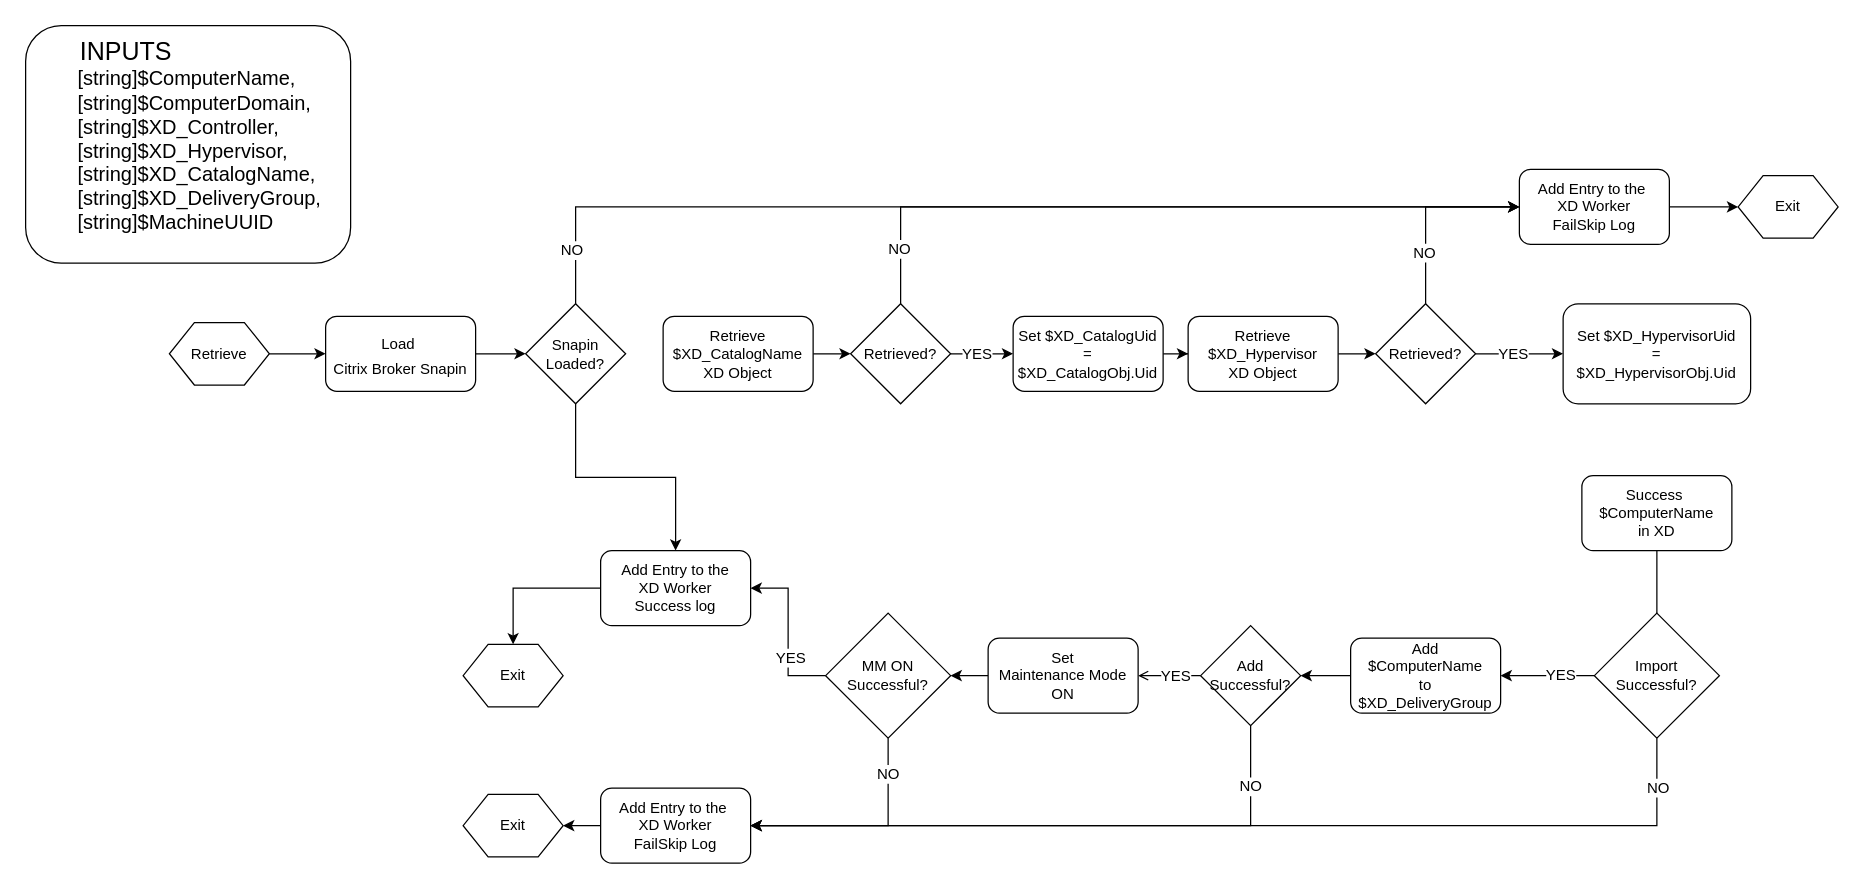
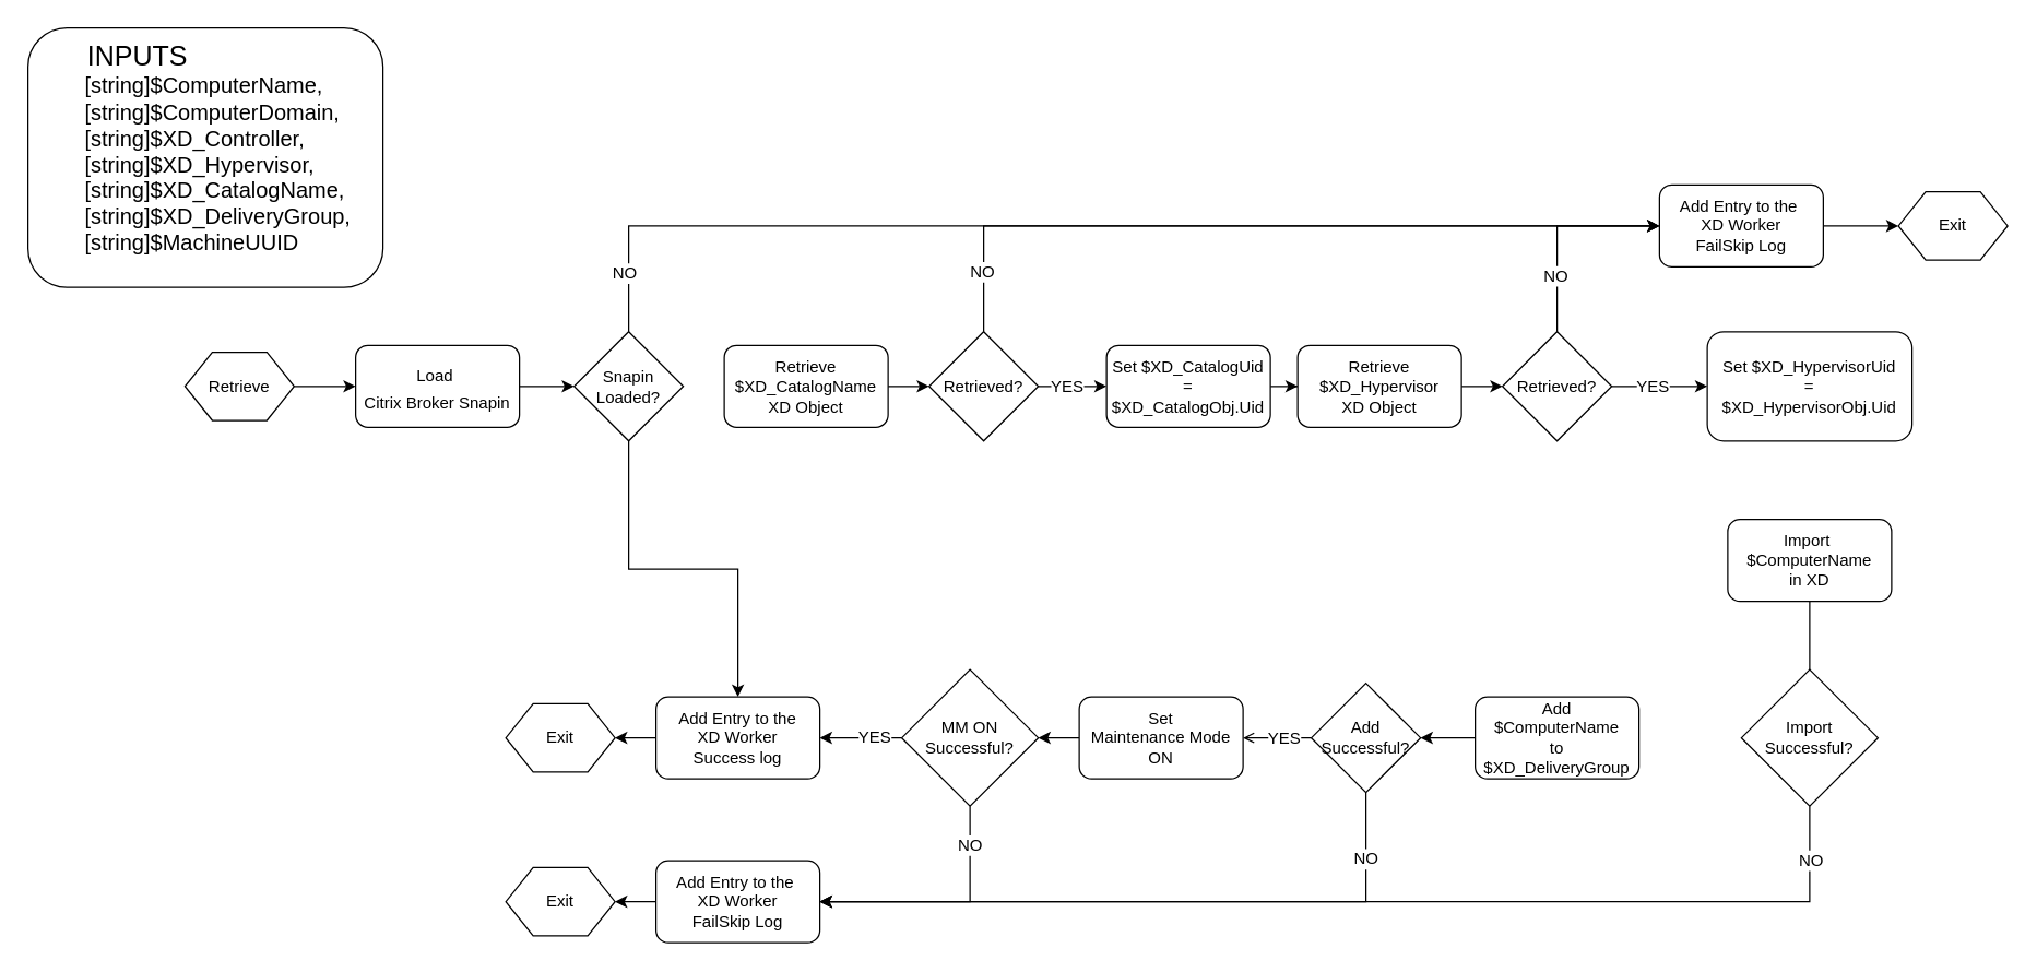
  <mxCell id="0" />
  <mxCell id="1" parent="0" />
  <mxCell id="2" value="" style="group" parent="1" vertex="1" connectable="0"><mxGeometry x="110" y="40" width="240" height="160" as="geometry" /></mxCell>
  <mxCell id="3" value="&lt;div style=&quot;font-size: 16px;&quot;&gt;&lt;div style=&quot;&quot;&gt;&lt;br&gt;&lt;/div&gt;&lt;/div&gt;" style="text;html=1;align=left;verticalAlign=middle;resizable=0;points=[];autosize=1;strokeColor=none;fillColor=none;" parent="2" vertex="1"><mxGeometry x="20" y="60" width="20" height="30" as="geometry" /></mxCell>
  <mxCell id="4" style="edgeStyle=orthogonalEdgeStyle;rounded=0;orthogonalLoop=1;jettySize=auto;html=1;strokeColor=#000000;fontColor=#000000;startArrow=none;startFill=0;" parent="1" edge="1"><mxGeometry relative="1" as="geometry"><mxPoint x="215" y="282.5" as="sourcePoint" /><mxPoint x="260" y="282.5" as="targetPoint" /></mxGeometry></mxCell>
  <mxCell id="5" value="Retrieve" style="shape=hexagon;perimeter=hexagonPerimeter2;whiteSpace=wrap;html=1;fixedSize=1;" parent="1" vertex="1"><mxGeometry x="135" y="257.5" width="80" height="50" as="geometry" /></mxCell>
  <mxCell id="6" value="" style="rounded=1;whiteSpace=wrap;html=1;fontSize=16;fillColor=none;" parent="1" vertex="1"><mxGeometry x="20" y="20" width="260" height="190" as="geometry" /></mxCell>
  <mxCell id="7" value="&lt;font style=&quot;font-size: 20px;&quot;&gt;INPUTS&lt;/font&gt;" style="text;html=1;align=center;verticalAlign=middle;resizable=0;points=[];autosize=1;strokeColor=none;fillColor=none;" parent="1" vertex="1"><mxGeometry x="50" y="20" width="100" height="40" as="geometry" /></mxCell>
  <mxCell id="8" value="&lt;div style=&quot;font-size: 16px;&quot;&gt;&lt;font style=&quot;font-size: 16px;&quot;&gt;[string]$ComputerName,&lt;/font&gt;&lt;/div&gt;&lt;div style=&quot;font-size: 16px;&quot;&gt;&lt;font style=&quot;font-size: 16px;&quot;&gt;[string]$ComputerDomain,&lt;/font&gt;&lt;/div&gt;&lt;div style=&quot;font-size: 16px;&quot;&gt;&lt;font style=&quot;font-size: 16px;&quot;&gt;[string]$XD_Controller,&lt;/font&gt;&lt;/div&gt;&lt;div style=&quot;font-size: 16px;&quot;&gt;&lt;font style=&quot;font-size: 16px;&quot;&gt;[string]$XD_Hypervisor,&lt;/font&gt;&lt;/div&gt;&lt;div style=&quot;font-size: 16px;&quot;&gt;&lt;font style=&quot;font-size: 16px;&quot;&gt;[string]$XD_CatalogName,&lt;/font&gt;&lt;/div&gt;&lt;div style=&quot;font-size: 16px;&quot;&gt;&lt;font style=&quot;font-size: 16px;&quot;&gt;[string]$XD_DeliveryGroup,&lt;/font&gt;&lt;/div&gt;&lt;div style=&quot;font-size: 16px;&quot;&gt;&lt;font style=&quot;font-size: 16px;&quot;&gt;[string]$MachineUUID&lt;/font&gt;&lt;/div&gt;" style="text;html=1;align=left;verticalAlign=middle;resizable=0;points=[];autosize=1;strokeColor=none;fillColor=none;fontSize=12;fontColor=#000000;" vertex="1" parent="1"><mxGeometry x="60" y="45" width="220" height="150" as="geometry" /></mxCell>
  <mxCell id="9" style="edgeStyle=orthogonalEdgeStyle;rounded=0;orthogonalLoop=1;jettySize=auto;html=1;strokeColor=#000000;fontSize=12;fontColor=#000000;startArrow=none;startFill=0;" edge="1" parent="1" source="10" target="14"><mxGeometry relative="1" as="geometry" /></mxCell>
  <mxCell id="10" value="&lt;font style=&quot;font-size: 12px;&quot;&gt;Load&amp;nbsp;&lt;br&gt;Citrix Broker Snapin&lt;/font&gt;" style="rounded=1;whiteSpace=wrap;html=1;strokeColor=#000000;strokeWidth=1;fontSize=16;fontColor=#000000;fillColor=default;" vertex="1" parent="1"><mxGeometry x="260" y="252.5" width="120" height="60" as="geometry" /></mxCell>
  <mxCell id="11" style="edgeStyle=orthogonalEdgeStyle;rounded=0;orthogonalLoop=1;jettySize=auto;html=1;entryX=0;entryY=0.5;entryDx=0;entryDy=0;strokeColor=#000000;fontSize=12;fontColor=#000000;startArrow=none;startFill=0;" edge="1" parent="1" source="14" target="35"><mxGeometry relative="1" as="geometry"><Array as="points"><mxPoint x="460" y="165" /></Array></mxGeometry></mxCell>
  <mxCell id="12" value="NO" style="edgeLabel;html=1;align=center;verticalAlign=middle;resizable=0;points=[];fontSize=12;fontColor=#000000;" vertex="1" connectable="0" parent="11"><mxGeometry x="-0.896" y="4" relative="1" as="geometry"><mxPoint as="offset" /></mxGeometry></mxCell>
  <mxCell id="13" style="edgeStyle=orthogonalEdgeStyle;rounded=0;orthogonalLoop=1;jettySize=auto;html=1;strokeColor=#000000;fontSize=12;fontColor=#000000;startArrow=none;startFill=0;" edge="1" parent="1" source="14" target="57"><mxGeometry relative="1" as="geometry" /></mxCell>
  <mxCell id="14" value="Snapin&lt;br&gt;Loaded?" style="rhombus;whiteSpace=wrap;html=1;strokeColor=#000000;strokeWidth=1;fontSize=12;fontColor=#000000;fillColor=default;" vertex="1" parent="1"><mxGeometry x="420" y="242.5" width="80" height="80" as="geometry" /></mxCell>
  <mxCell id="15" style="edgeStyle=orthogonalEdgeStyle;rounded=0;orthogonalLoop=1;jettySize=auto;html=1;strokeColor=#000000;fontSize=12;fontColor=#000000;startArrow=none;startFill=0;" edge="1" parent="1" source="16" target="21"><mxGeometry relative="1" as="geometry" /></mxCell>
  <mxCell id="16" value="Retrieve&lt;br&gt;$XD_CatalogName&lt;br&gt;XD Object" style="rounded=1;whiteSpace=wrap;html=1;strokeColor=#000000;strokeWidth=1;fontSize=12;fontColor=#000000;fillColor=default;" vertex="1" parent="1"><mxGeometry x="530" y="252.5" width="120" height="60" as="geometry" /></mxCell>
  <mxCell id="17" style="edgeStyle=orthogonalEdgeStyle;rounded=0;orthogonalLoop=1;jettySize=auto;html=1;entryX=0;entryY=0.5;entryDx=0;entryDy=0;strokeColor=#000000;fontSize=12;fontColor=#000000;startArrow=none;startFill=0;" edge="1" parent="1" source="21" target="35"><mxGeometry relative="1" as="geometry"><Array as="points"><mxPoint x="720" y="165" /></Array></mxGeometry></mxCell>
  <mxCell id="18" value="NO" style="edgeLabel;html=1;align=center;verticalAlign=middle;resizable=0;points=[];fontSize=12;fontColor=#000000;" vertex="1" connectable="0" parent="17"><mxGeometry x="-0.848" y="2" relative="1" as="geometry"><mxPoint as="offset" /></mxGeometry></mxCell>
  <mxCell id="19" style="edgeStyle=orthogonalEdgeStyle;rounded=0;orthogonalLoop=1;jettySize=auto;html=1;strokeColor=#000000;fontSize=12;fontColor=#000000;startArrow=none;startFill=0;" edge="1" parent="1" source="21" target="23"><mxGeometry relative="1" as="geometry" /></mxCell>
  <mxCell id="20" value="YES" style="edgeLabel;html=1;align=center;verticalAlign=middle;resizable=0;points=[];fontSize=12;fontColor=#000000;" vertex="1" connectable="0" parent="19"><mxGeometry x="0.307" relative="1" as="geometry"><mxPoint x="-13" as="offset" /></mxGeometry></mxCell>
  <mxCell id="21" value="Retrieved?" style="rhombus;whiteSpace=wrap;html=1;strokeColor=#000000;strokeWidth=1;fontSize=12;fontColor=#000000;fillColor=default;" vertex="1" parent="1"><mxGeometry x="680" y="242.5" width="80" height="80" as="geometry" /></mxCell>
  <mxCell id="22" style="edgeStyle=orthogonalEdgeStyle;rounded=0;orthogonalLoop=1;jettySize=auto;html=1;strokeColor=#000000;fontSize=12;fontColor=#000000;startArrow=none;startFill=0;" edge="1" parent="1" source="23" target="25"><mxGeometry relative="1" as="geometry" /></mxCell>
  <mxCell id="23" value="Set $XD_CatalogUid&lt;br&gt;=&lt;br&gt;$XD_CatalogObj.Uid" style="rounded=1;whiteSpace=wrap;html=1;strokeColor=#000000;strokeWidth=1;fontSize=12;fontColor=#000000;fillColor=default;" vertex="1" parent="1"><mxGeometry x="810" y="252.5" width="120" height="60" as="geometry" /></mxCell>
  <mxCell id="24" style="edgeStyle=orthogonalEdgeStyle;rounded=0;orthogonalLoop=1;jettySize=auto;html=1;strokeColor=#000000;fontSize=12;fontColor=#000000;startArrow=none;startFill=0;" edge="1" parent="1" source="25" target="30"><mxGeometry relative="1" as="geometry" /></mxCell>
  <mxCell id="25" value="Retrieve&lt;br&gt;$XD_Hypervisor&lt;br&gt;XD Object" style="rounded=1;whiteSpace=wrap;html=1;strokeColor=#000000;strokeWidth=1;fontSize=12;fontColor=#000000;fillColor=default;" vertex="1" parent="1"><mxGeometry x="950" y="252.5" width="120" height="60" as="geometry" /></mxCell>
  <mxCell id="26" style="edgeStyle=orthogonalEdgeStyle;rounded=0;orthogonalLoop=1;jettySize=auto;html=1;entryX=0;entryY=0.5;entryDx=0;entryDy=0;strokeColor=#000000;fontSize=12;fontColor=#000000;startArrow=none;startFill=0;" edge="1" parent="1" source="30" target="35"><mxGeometry relative="1" as="geometry"><Array as="points"><mxPoint x="1140" y="165" /></Array></mxGeometry></mxCell>
  <mxCell id="27" value="NO" style="edgeLabel;html=1;align=center;verticalAlign=middle;resizable=0;points=[];fontSize=12;fontColor=#000000;" vertex="1" connectable="0" parent="26"><mxGeometry x="-0.463" y="2" relative="1" as="geometry"><mxPoint as="offset" /></mxGeometry></mxCell>
  <mxCell id="28" style="edgeStyle=orthogonalEdgeStyle;rounded=0;orthogonalLoop=1;jettySize=auto;html=1;strokeColor=#000000;fontSize=12;fontColor=#000000;startArrow=none;startFill=0;" edge="1" parent="1" source="30" target="31"><mxGeometry relative="1" as="geometry" /></mxCell>
  <mxCell id="29" value="YES" style="edgeLabel;html=1;align=center;verticalAlign=middle;resizable=0;points=[];fontSize=12;fontColor=#000000;" vertex="1" connectable="0" parent="28"><mxGeometry x="-0.17" relative="1" as="geometry"><mxPoint as="offset" /></mxGeometry></mxCell>
  <mxCell id="30" value="Retrieved?" style="rhombus;whiteSpace=wrap;html=1;strokeColor=#000000;strokeWidth=1;fontSize=12;fontColor=#000000;fillColor=default;" vertex="1" parent="1"><mxGeometry x="1100" y="242.5" width="80" height="80" as="geometry" /></mxCell>
  <mxCell id="31" value="Set $XD_HypervisorUid&lt;br&gt;=&lt;br&gt;$XD_HypervisorObj.Uid" style="rounded=1;whiteSpace=wrap;html=1;strokeColor=#000000;strokeWidth=1;fontSize=12;fontColor=#000000;fillColor=default;" vertex="1" parent="1"><mxGeometry x="1250" y="242.5" width="150" height="80" as="geometry" /></mxCell>
  <mxCell id="32" style="edgeStyle=orthogonalEdgeStyle;rounded=0;orthogonalLoop=1;jettySize=auto;html=1;strokeColor=#000000;fontSize=12;fontColor=#000000;startArrow=none;startFill=0;endArrow=none;" edge="1" parent="1" source="33" target="41"><mxGeometry relative="1" as="geometry" /></mxCell>
- <mxCell id="33" value="Success&amp;nbsp;&lt;br&gt;$ComputerName&lt;br&gt;in XD" style="rounded=1;whiteSpace=wrap;html=1;strokeColor=#000000;strokeWidth=1;fontSize=12;fontColor=#000000;fillColor=default;" vertex="1" parent="1"><mxGeometry x="1265" y="380" width="120" height="60" as="geometry" /></mxCell>
+ <mxCell id="33" value="Import&amp;nbsp;&lt;br&gt;$ComputerName&lt;br&gt;in XD" style="rounded=1;whiteSpace=wrap;html=1;strokeColor=#000000;strokeWidth=1;fontSize=12;fontColor=#000000;fillColor=default;" vertex="1" parent="1"><mxGeometry x="1265" y="380" width="120" height="60" as="geometry" /></mxCell>
  <mxCell id="34" style="edgeStyle=orthogonalEdgeStyle;rounded=0;orthogonalLoop=1;jettySize=auto;html=1;strokeColor=#000000;fontSize=12;fontColor=#000000;startArrow=none;startFill=0;" edge="1" parent="1" source="35" target="36"><mxGeometry relative="1" as="geometry" /></mxCell>
  <mxCell id="35" value="Add Entry to the&amp;nbsp;&lt;br&gt;XD Worker&lt;br&gt;FailSkip Log" style="rounded=1;whiteSpace=wrap;html=1;strokeColor=#000000;strokeWidth=1;fontSize=12;fontColor=#000000;fillColor=default;" vertex="1" parent="1"><mxGeometry x="1215" y="135" width="120" height="60" as="geometry" /></mxCell>
  <mxCell id="36" value="Exit" style="shape=hexagon;perimeter=hexagonPerimeter2;whiteSpace=wrap;html=1;fixedSize=1;" vertex="1" parent="1"><mxGeometry x="1390" y="140" width="80" height="50" as="geometry" /></mxCell>
- <mxCell id="37" style="edgeStyle=orthogonalEdgeStyle;rounded=0;orthogonalLoop=1;jettySize=auto;html=1;strokeColor=#000000;fontSize=12;fontColor=#000000;startArrow=none;startFill=0;" edge="1" parent="1" source="41" target="43"><mxGeometry relative="1" as="geometry" /></mxCell>
- <mxCell id="38" value="YES" style="edgeLabel;html=1;align=center;verticalAlign=middle;resizable=0;points=[];fontSize=12;fontColor=#000000;" vertex="1" connectable="0" parent="37"><mxGeometry x="-0.247" y="-1" relative="1" as="geometry"><mxPoint as="offset" /></mxGeometry></mxCell>
  <mxCell id="39" style="edgeStyle=orthogonalEdgeStyle;rounded=0;orthogonalLoop=1;jettySize=auto;html=1;entryX=1;entryY=0.5;entryDx=0;entryDy=0;strokeColor=#000000;fontSize=12;fontColor=#000000;startArrow=none;startFill=0;" edge="1" parent="1" source="41" target="60"><mxGeometry relative="1" as="geometry"><Array as="points"><mxPoint x="1325" y="660" /></Array></mxGeometry></mxCell>
  <mxCell id="40" value="NO" style="edgeLabel;html=1;align=center;verticalAlign=middle;resizable=0;points=[];fontSize=12;fontColor=#000000;" vertex="1" connectable="0" parent="39"><mxGeometry x="-0.902" relative="1" as="geometry"><mxPoint as="offset" /></mxGeometry></mxCell>
  <mxCell id="41" value="Import&lt;br&gt;Successful?" style="rhombus;whiteSpace=wrap;html=1;strokeColor=#000000;strokeWidth=1;fontSize=12;fontColor=#000000;fillColor=default;" vertex="1" parent="1"><mxGeometry x="1275" y="490" width="100" height="100" as="geometry" /></mxCell>
  <mxCell id="42" style="edgeStyle=orthogonalEdgeStyle;rounded=0;orthogonalLoop=1;jettySize=auto;html=1;strokeColor=#000000;fontSize=12;fontColor=#000000;startArrow=none;startFill=0;" edge="1" parent="1" source="43" target="48"><mxGeometry relative="1" as="geometry" /></mxCell>
  <mxCell id="43" value="Add&lt;br&gt;$ComputerName&lt;br&gt;to&lt;br&gt;$XD_DeliveryGroup" style="rounded=1;whiteSpace=wrap;html=1;strokeColor=#000000;strokeWidth=1;fontSize=12;fontColor=#000000;fillColor=default;" vertex="1" parent="1"><mxGeometry x="1080" y="510" width="120" height="60" as="geometry" /></mxCell>
  <mxCell id="44" style="edgeStyle=orthogonalEdgeStyle;rounded=0;orthogonalLoop=1;jettySize=auto;html=1;strokeColor=#000000;fontSize=12;fontColor=#000000;startArrow=none;startFill=0;endArrow=open;" edge="1" parent="1" source="48" target="50"><mxGeometry relative="1" as="geometry" /></mxCell>
  <mxCell id="45" value="YES" style="edgeLabel;html=1;align=center;verticalAlign=middle;resizable=0;points=[];fontSize=12;fontColor=#000000;" vertex="1" connectable="0" parent="44"><mxGeometry x="-0.171" relative="1" as="geometry"><mxPoint as="offset" /></mxGeometry></mxCell>
  <mxCell id="46" style="edgeStyle=orthogonalEdgeStyle;rounded=0;orthogonalLoop=1;jettySize=auto;html=1;entryX=1;entryY=0.5;entryDx=0;entryDy=0;strokeColor=#000000;fontSize=12;fontColor=#000000;startArrow=none;startFill=0;" edge="1" parent="1" source="48" target="60"><mxGeometry relative="1" as="geometry"><Array as="points"><mxPoint x="1000" y="660" /></Array></mxGeometry></mxCell>
  <mxCell id="47" value="NO" style="edgeLabel;html=1;align=center;verticalAlign=middle;resizable=0;points=[];fontSize=12;fontColor=#000000;" vertex="1" connectable="0" parent="46"><mxGeometry x="-0.801" y="-1" relative="1" as="geometry"><mxPoint as="offset" /></mxGeometry></mxCell>
  <mxCell id="48" value="Add&lt;br&gt;Successful?" style="rhombus;whiteSpace=wrap;html=1;strokeColor=#000000;strokeWidth=1;fontSize=12;fontColor=#000000;fillColor=default;" vertex="1" parent="1"><mxGeometry x="960" y="500" width="80" height="80" as="geometry" /></mxCell>
  <mxCell id="49" style="edgeStyle=orthogonalEdgeStyle;rounded=0;orthogonalLoop=1;jettySize=auto;html=1;strokeColor=#000000;fontSize=12;fontColor=#000000;startArrow=none;startFill=0;" edge="1" parent="1" source="50" target="55"><mxGeometry relative="1" as="geometry" /></mxCell>
  <mxCell id="50" value="Set&lt;br&gt;Maintenance Mode&lt;br&gt;ON" style="rounded=1;whiteSpace=wrap;html=1;strokeColor=#000000;strokeWidth=1;fontSize=12;fontColor=#000000;fillColor=default;" vertex="1" parent="1"><mxGeometry x="790" y="510" width="120" height="60" as="geometry" /></mxCell>
  <mxCell id="51" style="edgeStyle=orthogonalEdgeStyle;rounded=0;orthogonalLoop=1;jettySize=auto;html=1;strokeColor=#000000;fontSize=12;fontColor=#000000;startArrow=none;startFill=0;" edge="1" parent="1" source="55" target="57"><mxGeometry relative="1" as="geometry" /></mxCell>
  <mxCell id="52" value="YES" style="edgeLabel;html=1;align=center;verticalAlign=middle;resizable=0;points=[];fontSize=12;fontColor=#000000;" vertex="1" connectable="0" parent="51"><mxGeometry x="-0.311" y="-1" relative="1" as="geometry"><mxPoint as="offset" /></mxGeometry></mxCell>
  <mxCell id="53" style="edgeStyle=orthogonalEdgeStyle;rounded=0;orthogonalLoop=1;jettySize=auto;html=1;entryX=1;entryY=0.5;entryDx=0;entryDy=0;strokeColor=#000000;fontSize=12;fontColor=#000000;startArrow=none;startFill=0;" edge="1" parent="1" source="55" target="60"><mxGeometry relative="1" as="geometry"><Array as="points"><mxPoint x="710" y="660" /></Array></mxGeometry></mxCell>
  <mxCell id="54" value="NO" style="edgeLabel;html=1;align=center;verticalAlign=middle;resizable=0;points=[];fontSize=12;fontColor=#000000;" vertex="1" connectable="0" parent="53"><mxGeometry x="-0.694" y="-1" relative="1" as="geometry"><mxPoint as="offset" /></mxGeometry></mxCell>
  <mxCell id="55" value="MM ON&lt;br&gt;Successful?" style="rhombus;whiteSpace=wrap;html=1;strokeColor=#000000;strokeWidth=1;fontSize=12;fontColor=#000000;fillColor=default;" vertex="1" parent="1"><mxGeometry x="660" y="490" width="100" height="100" as="geometry" /></mxCell>
  <mxCell id="56" style="edgeStyle=orthogonalEdgeStyle;rounded=0;orthogonalLoop=1;jettySize=auto;html=1;strokeColor=#000000;fontSize=12;fontColor=#000000;startArrow=none;startFill=0;" edge="1" parent="1" source="57" target="58"><mxGeometry relative="1" as="geometry" /></mxCell>
- <mxCell id="57" value="Add Entry to the&lt;br&gt;XD Worker&lt;br&gt;Success log" style="rounded=1;whiteSpace=wrap;html=1;strokeColor=#000000;strokeWidth=1;fontSize=12;fontColor=#000000;fillColor=default;" vertex="1" parent="1"><mxGeometry x="480" y="440" width="120" height="60" as="geometry" /></mxCell>
+ <mxCell id="57" value="Add Entry to the&lt;br&gt;XD Worker&lt;br&gt;Success log" style="rounded=1;whiteSpace=wrap;html=1;strokeColor=#000000;strokeWidth=1;fontSize=12;fontColor=#000000;fillColor=default;" vertex="1" parent="1"><mxGeometry x="480" y="510" width="120" height="60" as="geometry" /></mxCell>
  <mxCell id="58" value="Exit" style="shape=hexagon;perimeter=hexagonPerimeter2;whiteSpace=wrap;html=1;fixedSize=1;" vertex="1" parent="1"><mxGeometry x="370" y="515" width="80" height="50" as="geometry" /></mxCell>
  <mxCell id="59" style="edgeStyle=orthogonalEdgeStyle;rounded=0;orthogonalLoop=1;jettySize=auto;html=1;strokeColor=#000000;fontSize=12;fontColor=#000000;startArrow=none;startFill=0;" edge="1" parent="1" source="60" target="61"><mxGeometry relative="1" as="geometry" /></mxCell>
  <mxCell id="60" value="Add Entry to the&amp;nbsp;&lt;br&gt;XD Worker&lt;br&gt;FailSkip Log" style="rounded=1;whiteSpace=wrap;html=1;strokeColor=#000000;strokeWidth=1;fontSize=12;fontColor=#000000;fillColor=default;" vertex="1" parent="1"><mxGeometry x="480" y="630" width="120" height="60" as="geometry" /></mxCell>
  <mxCell id="61" value="Exit" style="shape=hexagon;perimeter=hexagonPerimeter2;whiteSpace=wrap;html=1;fixedSize=1;" vertex="1" parent="1"><mxGeometry x="370" y="635" width="80" height="50" as="geometry" /></mxCell>
